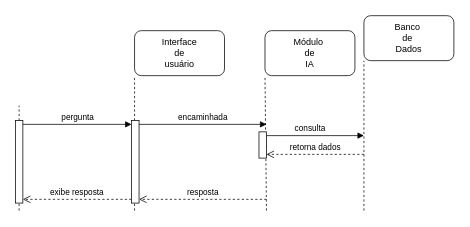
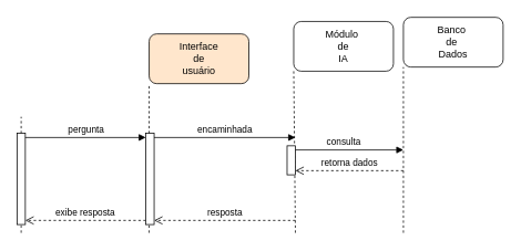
  <mxCell id="0" />
  <mxCell id="1" parent="0" />
- <mxCell id="2" value="Interface&lt;div&gt;de&lt;/div&gt;&lt;div&gt;usuário&lt;/div&gt;" style="rounded=1;whiteSpace=wrap;html=1;" vertex="1" parent="1"><mxGeometry x="179" y="40" width="120" height="60" as="geometry" /></mxCell>
- <mxCell id="3" value="Módulo&amp;nbsp;&lt;div&gt;de&lt;/div&gt;&lt;div&gt;IA&lt;/div&gt;" style="rounded=1;whiteSpace=wrap;html=1;" vertex="1" parent="1"><mxGeometry x="353" y="40" width="120" height="60" as="geometry" /></mxCell>
+ <mxCell id="2" value="Interface&lt;div&gt;de&lt;/div&gt;&lt;div&gt;usuário&lt;/div&gt;" style="rounded=1;whiteSpace=wrap;html=1;fillColor=#ffe6cc;" vertex="1" parent="1"><mxGeometry x="179" y="40" width="120" height="60" as="geometry" /></mxCell>
+ <mxCell id="3" value="Módulo&amp;nbsp;&lt;div&gt;de&lt;/div&gt;&lt;div&gt;IA&lt;/div&gt;" style="rounded=1;whiteSpace=wrap;html=1;" vertex="1" parent="1"><mxGeometry x="353" y="25" width="120" height="60" as="geometry" /></mxCell>
  <mxCell id="4" value="" style="endArrow=none;dashed=1;html=1;rounded=0;" edge="1" parent="1"><mxGeometry width="50" height="50" relative="1" as="geometry"><mxPoint x="25" y="280" as="sourcePoint" /><mxPoint x="25" y="140" as="targetPoint" /></mxGeometry></mxCell>
  <mxCell id="5" value="Banco&amp;nbsp;&lt;div&gt;de&amp;nbsp;&lt;/div&gt;&lt;div&gt;Dados&lt;/div&gt;" style="rounded=1;whiteSpace=wrap;html=1;" vertex="1" parent="1"><mxGeometry x="485" y="20" width="120" height="60" as="geometry" /></mxCell>
  <mxCell id="6" value="" style="html=1;points=[[0,0,0,0,5],[0,1,0,0,-5],[1,0,0,0,5],[1,1,0,0,-5]];perimeter=orthogonalPerimeter;outlineConnect=0;targetShapes=umlLifeline;portConstraint=eastwest;newEdgeStyle={&quot;curved&quot;:0,&quot;rounded&quot;:0};" vertex="1" parent="1"><mxGeometry x="20" y="160" width="10" height="110" as="geometry" /></mxCell>
  <mxCell id="7" value="pergunta" style="html=1;verticalAlign=bottom;endArrow=block;curved=0;rounded=0;exitX=1;exitY=0;exitDx=0;exitDy=5;exitPerimeter=0;entryX=0;entryY=0;entryDx=0;entryDy=5;entryPerimeter=0;" edge="1" target="10" parent="1" source="6"><mxGeometry relative="1" as="geometry"><mxPoint x="100" y="175" as="sourcePoint" /><mxPoint x="155" y="165" as="targetPoint" /></mxGeometry></mxCell>
  <mxCell id="8" value="exibe resposta" style="html=1;verticalAlign=bottom;endArrow=open;dashed=1;endSize=8;curved=0;rounded=0;entryX=1;entryY=1;entryDx=0;entryDy=-5;entryPerimeter=0;exitX=0;exitY=1;exitDx=0;exitDy=-5;exitPerimeter=0;" edge="1" source="10" parent="1" target="6"><mxGeometry relative="1" as="geometry"><mxPoint x="100" y="245" as="targetPoint" /><mxPoint x="155" y="265" as="sourcePoint" /></mxGeometry></mxCell>
  <mxCell id="9" value="" style="endArrow=none;dashed=1;html=1;rounded=0;entryX=0;entryY=1;entryDx=0;entryDy=0;" edge="1" parent="1" target="2"><mxGeometry width="50" height="50" relative="1" as="geometry"><mxPoint x="179" y="280" as="sourcePoint" /><mxPoint x="205" y="140" as="targetPoint" /></mxGeometry></mxCell>
  <mxCell id="10" value="" style="html=1;points=[[0,0,0,0,5],[0,1,0,0,-5],[1,0,0,0,5],[1,1,0,0,-5]];perimeter=orthogonalPerimeter;outlineConnect=0;targetShapes=umlLifeline;portConstraint=eastwest;newEdgeStyle={&quot;curved&quot;:0,&quot;rounded&quot;:0};" vertex="1" parent="1"><mxGeometry x="175" y="160" width="10" height="110" as="geometry" /></mxCell>
  <mxCell id="11" value="encaminhada" style="html=1;verticalAlign=bottom;endArrow=block;curved=0;rounded=0;exitX=1;exitY=0;exitDx=0;exitDy=5;exitPerimeter=0;" edge="1" parent="1" source="10"><mxGeometry relative="1" as="geometry"><mxPoint x="255" y="175" as="sourcePoint" /><mxPoint x="355" y="165" as="targetPoint" /></mxGeometry></mxCell>
  <mxCell id="12" value="resposta" style="html=1;verticalAlign=bottom;endArrow=open;dashed=1;endSize=8;curved=0;rounded=0;entryX=1;entryY=1;entryDx=0;entryDy=-5;entryPerimeter=0;" edge="1" parent="1" target="10"><mxGeometry relative="1" as="geometry"><mxPoint x="255" y="245" as="targetPoint" /><mxPoint x="355" y="265" as="sourcePoint" /><Array as="points"><mxPoint x="255" y="265" /></Array></mxGeometry></mxCell>
  <mxCell id="13" value="" style="endArrow=none;dashed=1;html=1;rounded=0;entryX=0;entryY=1;entryDx=0;entryDy=0;" edge="1" parent="1" target="3"><mxGeometry width="50" height="50" relative="1" as="geometry"><mxPoint x="355" y="280" as="sourcePoint" /><mxPoint x="365" y="150" as="targetPoint" /></mxGeometry></mxCell>
  <mxCell id="14" value="" style="html=1;points=[[0,0,0,0,5],[0,1,0,0,-5],[1,0,0,0,5],[1,1,0,0,-5]];perimeter=orthogonalPerimeter;outlineConnect=0;targetShapes=umlLifeline;portConstraint=eastwest;newEdgeStyle={&quot;curved&quot;:0,&quot;rounded&quot;:0};" vertex="1" parent="1"><mxGeometry x="345" y="175" width="10" height="35" as="geometry" /></mxCell>
  <mxCell id="15" value="consulta" style="html=1;verticalAlign=bottom;endArrow=block;curved=0;rounded=0;exitX=1;exitY=0;exitDx=0;exitDy=5;exitPerimeter=0;" edge="1" parent="1" source="14"><mxGeometry x="-0.111" relative="1" as="geometry"><mxPoint x="425" y="180" as="sourcePoint" /><mxPoint x="485" y="180" as="targetPoint" /><mxPoint as="offset" /></mxGeometry></mxCell>
  <mxCell id="16" value="&lt;blockquote style=&quot;line-height: 100%;&quot;&gt;&lt;br&gt;&lt;/blockquote&gt;" style="text;html=1;align=center;verticalAlign=middle;resizable=0;points=[];autosize=1;strokeColor=none;fillColor=none;" vertex="1" parent="1"><mxGeometry x="355" y="200" width="100" height="50" as="geometry" /></mxCell>
  <mxCell id="17" value="retorna dados" style="html=1;verticalAlign=bottom;endArrow=open;dashed=1;endSize=8;curved=0;rounded=0;entryX=1;entryY=1;entryDx=0;entryDy=-5;entryPerimeter=0;" edge="1" parent="1" target="14"><mxGeometry relative="1" as="geometry"><mxPoint x="485" y="205" as="sourcePoint" /><mxPoint x="355" y="210" as="targetPoint" /></mxGeometry></mxCell>
  <mxCell id="18" value="" style="endArrow=none;dashed=1;html=1;rounded=0;entryX=0;entryY=1;entryDx=0;entryDy=0;" edge="1" parent="1" target="5"><mxGeometry width="50" height="50" relative="1" as="geometry"><mxPoint x="485" y="280" as="sourcePoint" /><mxPoint x="535" y="140" as="targetPoint" /></mxGeometry></mxCell>
